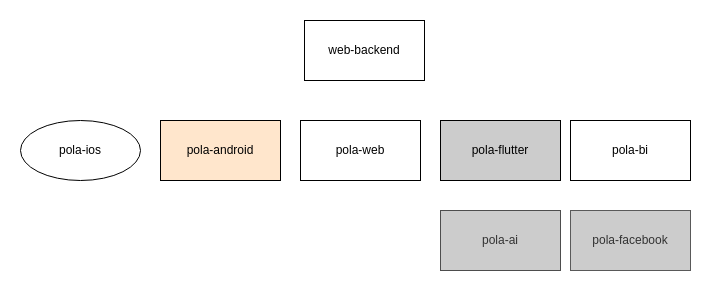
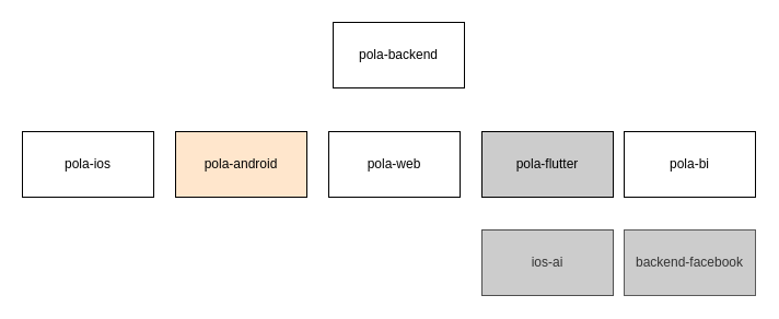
  <mxCell id="0" />
  <mxCell id="1" parent="0" />
- <mxCell id="2" value="web-backend" style="rounded=0;whiteSpace=wrap;html=1;" vertex="1" parent="1"><mxGeometry x="304" y="20" width="120" height="60" as="geometry" /></mxCell>
- <mxCell id="3" value="pola-ios" style="ellipse;whiteSpace=wrap;html=1;" vertex="1" parent="1"><mxGeometry x="20" y="120" width="120" height="60" as="geometry" /></mxCell>
+ <mxCell id="2" value="pola-backend" style="rounded=0;whiteSpace=wrap;html=1;" vertex="1" parent="1"><mxGeometry x="304" y="20" width="120" height="60" as="geometry" /></mxCell>
+ <mxCell id="3" value="pola-ios" style="rounded=0;whiteSpace=wrap;html=1;" vertex="1" parent="1"><mxGeometry x="20" y="120" width="120" height="60" as="geometry" /></mxCell>
  <mxCell id="4" value="pola-android" style="rounded=0;whiteSpace=wrap;html=1;fillColor=#ffe6cc;" vertex="1" parent="1"><mxGeometry x="160" y="120" width="120" height="60" as="geometry" /></mxCell>
  <mxCell id="5" value="pola-web" style="rounded=0;whiteSpace=wrap;html=1;" vertex="1" parent="1"><mxGeometry x="300" y="120" width="120" height="60" as="geometry" /></mxCell>
  <mxCell id="6" value="pola-flutter" style="rounded=0;whiteSpace=wrap;html=1;fillColor=#cccccc;" vertex="1" parent="1"><mxGeometry x="440" y="120" width="120" height="60" as="geometry" /></mxCell>
  <mxCell id="7" value="pola-bi" style="rounded=0;whiteSpace=wrap;html=1;" vertex="1" parent="1"><mxGeometry x="570" y="120" width="120" height="60" as="geometry" /></mxCell>
- <mxCell id="8" value="pola-ai" style="rounded=0;whiteSpace=wrap;html=1;fillColor=#CCCCCC;fontColor=#333333;strokeColor=#4D4D4D;" vertex="1" parent="1"><mxGeometry x="440" y="210" width="120" height="60" as="geometry" /></mxCell>
- <mxCell id="9" value="pola-facebook" style="rounded=0;whiteSpace=wrap;html=1;fillColor=#CCCCCC;fontColor=#333333;strokeColor=#595959;" vertex="1" parent="1"><mxGeometry x="570" y="210" width="120" height="60" as="geometry" /></mxCell>
+ <mxCell id="8" value="ios-ai" style="rounded=0;whiteSpace=wrap;html=1;fillColor=#CCCCCC;fontColor=#333333;strokeColor=#4D4D4D;" vertex="1" parent="1"><mxGeometry x="440" y="210" width="120" height="60" as="geometry" /></mxCell>
+ <mxCell id="9" value="backend-facebook" style="rounded=0;whiteSpace=wrap;html=1;fillColor=#CCCCCC;fontColor=#333333;strokeColor=#595959;" vertex="1" parent="1"><mxGeometry x="570" y="210" width="120" height="60" as="geometry" /></mxCell>
